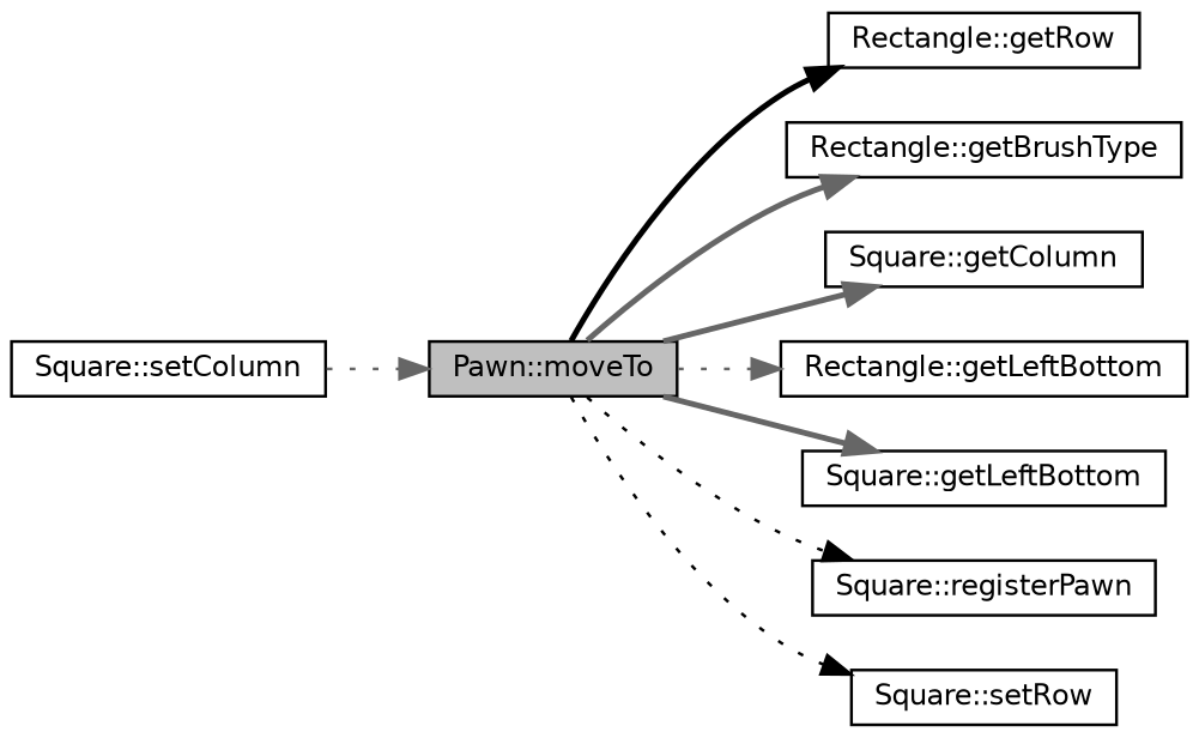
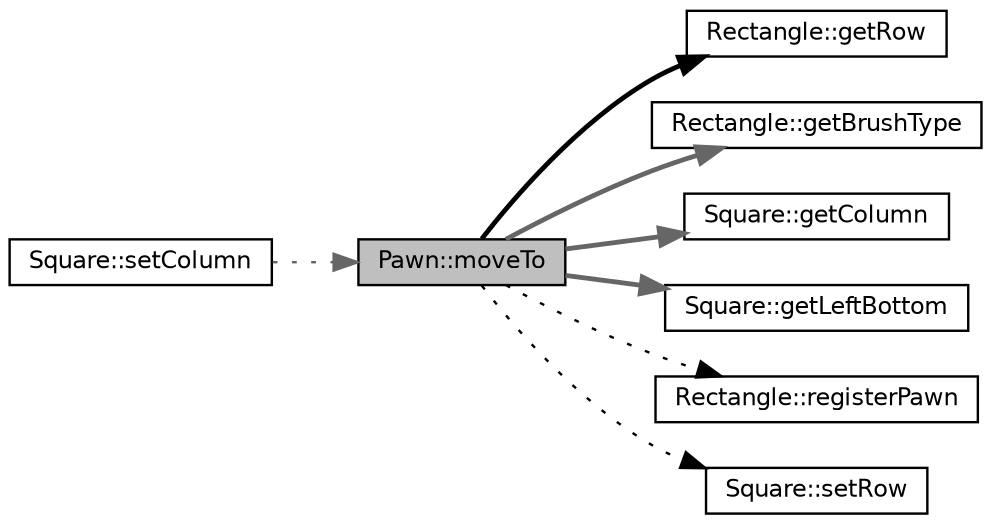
  digraph {
    fontname="DejaVu Sans"
    rankdir=LR
    node [color=black fontname="DejaVu Sans" fontsize=10 shape=record]
    edge [color=gray40 fontname="DejaVu Sans" fontsize=10 labelfontname=Helvetica labelfontsize=10 style=bold]
    n1 [fillcolor=grey75 fontcolor=black height=0.2 label="Pawn::moveTo" style=filled width=0.4]
    n2 [height=0.2 label="Rectangle::getRow" width=0.4]
    n3 [height=0.2 label="Rectangle::getBrushType" width=0.4]
    n4 [height=0.2 label="Square::getColumn" width=0.4]
-   n5 [height=0.2 label="Rectangle::getLeftBottom" width=0.4]
    n6 [height=0.2 label="Square::getLeftBottom" width=0.4]
-   n7 [height=0.2 label="Square::registerPawn" width=0.4]
+   n7 [height=0.2 label="Rectangle::registerPawn" width=0.4]
    n8 [height=0.2 label="Square::setRow" width=0.4]
    n9 [height=0.2 label="Square::setColumn" width=0.4]
    n1 -> n2 [color=black]
    n1 -> n3
    n1 -> n4
-   n1 -> n5 [style=dotted]
    n1 -> n6
    n1 -> n7 [color=black style=dotted]
    n1 -> n8 [color=black style=dotted]
    n9 -> n1 [style=dotted]
  }
